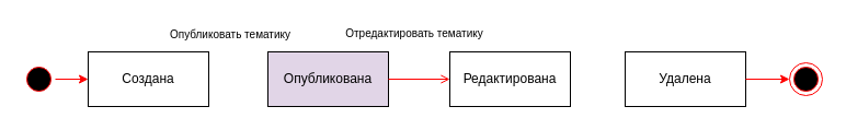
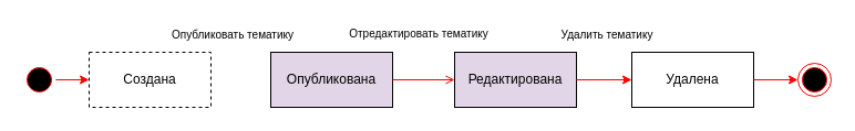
  <mxCell id="0" />
  <mxCell id="1" parent="0" />
  <mxCell id="2" value="" style="ellipse;html=1;shape=startState;fillColor=#000000;strokeColor=#ff0000;" parent="1" vertex="1"><mxGeometry x="20" y="57" width="30" height="30" as="geometry" /></mxCell>
  <mxCell id="3" value="" style="endArrow=classic;html=1;rounded=0;exitX=1;exitY=0.5;exitDx=0;exitDy=0;fillColor=#e51400;strokeColor=#FF0000;entryX=0;entryY=0.5;entryDx=0;entryDy=0;" edge="1" parent="1" source="2" target="4"><mxGeometry width="50" height="50" relative="1" as="geometry"><mxPoint x="130" y="97" as="sourcePoint" /><mxPoint x="149" y="87" as="targetPoint" /></mxGeometry></mxCell>
- <mxCell id="4" value="Создана" style="html=1;whiteSpace=wrap;" vertex="1" parent="1"><mxGeometry x="80" y="47" width="110" height="50" as="geometry" /></mxCell>
+ <mxCell id="4" value="Создана" style="html=1;whiteSpace=wrap;dashed=1;" vertex="1" parent="1"><mxGeometry x="80" y="47" width="110" height="50" as="geometry" /></mxCell>
  <mxCell id="5" value="Опубликована" style="html=1;whiteSpace=wrap;fillColor=#e1d5e7;" vertex="1" parent="1"><mxGeometry x="244" y="47" width="110" height="50" as="geometry" /></mxCell>
  <mxCell id="6" value="Опубликовать тематику" style="text;html=1;strokeColor=none;fillColor=none;align=center;verticalAlign=middle;whiteSpace=wrap;rounded=0;fontSize=10;" vertex="1" parent="1"><mxGeometry x="150" y="20.5" width="120" height="21" as="geometry" /></mxCell>
  <mxCell id="7" value="" style="endArrow=open;html=1;rounded=0;fillColor=#e51400;strokeColor=#FF0000;entryX=0;entryY=0.5;entryDx=0;entryDy=0;exitX=1;exitY=0.5;exitDx=0;exitDy=0;" edge="1" parent="1" source="5" target="8"><mxGeometry width="50" height="50" relative="1" as="geometry"><mxPoint x="350" y="267" as="sourcePoint" /><mxPoint x="339" y="307" as="targetPoint" /></mxGeometry></mxCell>
- <mxCell id="8" value="Редактирована" style="html=1;whiteSpace=wrap;" vertex="1" parent="1"><mxGeometry x="410" y="47" width="110" height="50" as="geometry" /></mxCell>
+ <mxCell id="8" value="Редактирована" style="html=1;whiteSpace=wrap;fillColor=#e1d5e7;" vertex="1" parent="1"><mxGeometry x="410" y="47" width="110" height="50" as="geometry" /></mxCell>
  <mxCell id="9" value="Отредактировать тематику" style="text;html=1;strokeColor=none;fillColor=none;align=center;verticalAlign=middle;whiteSpace=wrap;rounded=0;fontSize=10;" vertex="1" parent="1"><mxGeometry x="310" y="20" width="136" height="20" as="geometry" /></mxCell>
+ <mxCell id="10" value="" style="endArrow=classic;html=1;rounded=0;fillColor=#e51400;strokeColor=#FF0000;entryX=0;entryY=0.5;entryDx=0;entryDy=0;exitX=1;exitY=0.5;exitDx=0;exitDy=0;" edge="1" parent="1" source="8" target="11"><mxGeometry width="50" height="50" relative="1" as="geometry"><mxPoint x="330" y="377" as="sourcePoint" /><mxPoint x="339" y="417" as="targetPoint" /></mxGeometry></mxCell>
  <mxCell id="11" value="Удалена" style="html=1;whiteSpace=wrap;" vertex="1" parent="1"><mxGeometry x="570" y="47" width="110" height="50" as="geometry" /></mxCell>
+ <mxCell id="12" value="Удалить тематику" style="text;html=1;strokeColor=none;fillColor=none;align=center;verticalAlign=middle;whiteSpace=wrap;rounded=0;fontSize=10;" vertex="1" parent="1"><mxGeometry x="490" y="20" width="116" height="22" as="geometry" /></mxCell>
  <mxCell id="13" value="" style="endArrow=classic;html=1;rounded=0;fillColor=#e51400;strokeColor=#FF0000;exitX=1;exitY=0.5;exitDx=0;exitDy=0;entryX=0;entryY=0.5;entryDx=0;entryDy=0;" edge="1" parent="1" source="11" target="14"><mxGeometry width="50" height="50" relative="1" as="geometry"><mxPoint x="350" y="477" as="sourcePoint" /><mxPoint x="339" y="527" as="targetPoint" /></mxGeometry></mxCell>
  <mxCell id="14" value="" style="ellipse;html=1;shape=endState;fillColor=#000000;strokeColor=#ff0000;" vertex="1" parent="1"><mxGeometry x="720" y="57" width="30" height="30" as="geometry" /></mxCell>
